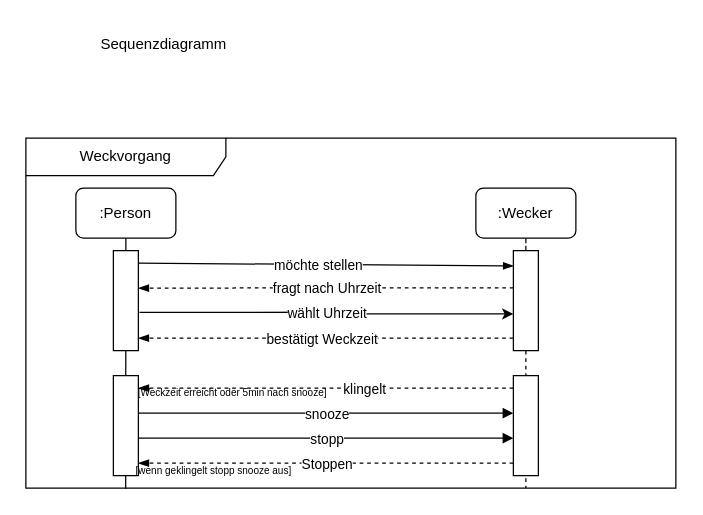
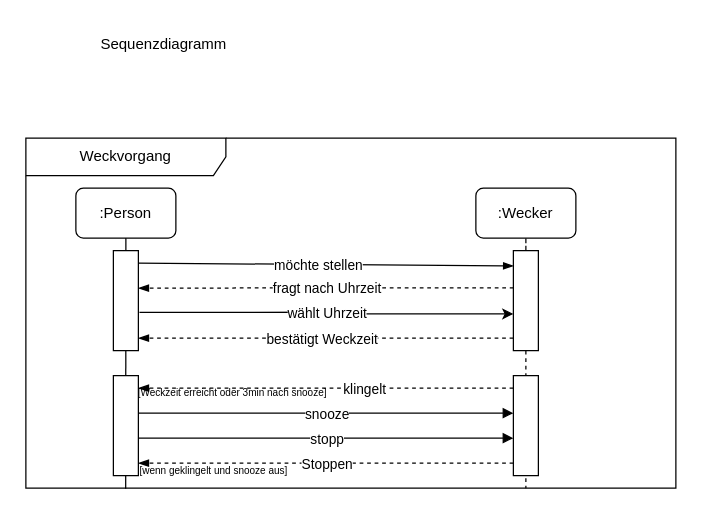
  <mxCell id="0" />
  <mxCell id="1" parent="0" />
  <mxCell id="2" value="Weckvorgang" style="shape=umlFrame;whiteSpace=wrap;html=1;pointerEvents=0;recursiveResize=0;container=1;collapsible=0;width=160;" vertex="1" parent="1"><mxGeometry x="20" y="110" width="520" height="280" as="geometry" /></mxCell>
  <mxCell id="3" value=":Person" style="whiteSpace=wrap;html=1;rounded=1;" vertex="1" parent="2"><mxGeometry x="40" y="40" width="80" height="40" as="geometry" /></mxCell>
  <mxCell id="4" value="" style="edgeStyle=orthogonalEdgeStyle;rounded=0;orthogonalLoop=1;jettySize=auto;html=1;endArrow=none;endFill=0;entryX=0.5;entryY=0;entryDx=0;entryDy=0;dashed=1;" edge="1" parent="2" source="5" target="13"><mxGeometry relative="1" as="geometry" /></mxCell>
  <mxCell id="5" value=":Wecker" style="whiteSpace=wrap;html=1;rounded=1;" vertex="1" parent="2"><mxGeometry x="360" y="40" width="80" height="40" as="geometry" /></mxCell>
  <mxCell id="6" value="" style="endArrow=none;dashed=0;html=1;rounded=0;exitX=0.5;exitY=1;exitDx=0;exitDy=0;entryX=-0.001;entryY=1.017;entryDx=0;entryDy=0;entryPerimeter=0;" edge="1" parent="2" source="3" target="29"><mxGeometry width="50" height="50" relative="1" as="geometry"><mxPoint x="230" y="110" as="sourcePoint" /><mxPoint x="280" y="60" as="targetPoint" /></mxGeometry></mxCell>
  <mxCell id="7" value="" style="endArrow=none;dashed=1;html=1;rounded=0;" edge="1" parent="2" source="13"><mxGeometry width="50" height="50" relative="1" as="geometry"><mxPoint x="400" y="80" as="sourcePoint" /><mxPoint x="400" y="280" as="targetPoint" /></mxGeometry></mxCell>
  <mxCell id="8" style="edgeStyle=orthogonalEdgeStyle;rounded=0;orthogonalLoop=1;jettySize=auto;html=1;exitX=0.971;exitY=0.635;exitDx=0;exitDy=0;entryX=-0.073;entryY=0.651;entryDx=0;entryDy=0;exitPerimeter=0;entryPerimeter=0;" edge="1" parent="2"><mxGeometry relative="1" as="geometry"><mxPoint x="90.88" y="139.34" as="sourcePoint" /><mxPoint x="390.0" y="140.62" as="targetPoint" /><Array as="points"><mxPoint x="241" y="139" /><mxPoint x="391" y="140" /></Array></mxGeometry></mxCell>
  <mxCell id="9" value="wählt Uhrzeit" style="edgeLabel;html=1;align=center;verticalAlign=middle;resizable=0;points=[];" vertex="1" connectable="0" parent="8"><mxGeometry x="0.003" y="1" relative="1" as="geometry"><mxPoint as="offset" /></mxGeometry></mxCell>
  <mxCell id="10" value="" style="whiteSpace=wrap;html=1;" vertex="1" parent="2"><mxGeometry x="70" y="90" width="20" height="80" as="geometry" /></mxCell>
  <mxCell id="11" style="edgeStyle=orthogonalEdgeStyle;rounded=0;orthogonalLoop=1;jettySize=auto;html=1;exitX=0.006;exitY=0.373;exitDx=0;exitDy=0;dashed=1;endArrow=blockThin;endFill=1;exitPerimeter=0;" edge="1" parent="2" source="13"><mxGeometry relative="1" as="geometry"><mxPoint x="90" y="120" as="targetPoint" /><Array as="points"><mxPoint x="240" y="120" /></Array></mxGeometry></mxCell>
  <mxCell id="12" value="fragt nach Uhrzeit" style="edgeLabel;html=1;align=center;verticalAlign=middle;resizable=0;points=[];" vertex="1" connectable="0" parent="11"><mxGeometry x="0.028" y="-2" relative="1" as="geometry"><mxPoint x="4" y="2" as="offset" /></mxGeometry></mxCell>
  <mxCell id="13" value="" style="whiteSpace=wrap;html=1;" vertex="1" parent="2"><mxGeometry x="390" y="90" width="20" height="80" as="geometry" /></mxCell>
  <mxCell id="14" value="" style="endArrow=blockThin;html=1;rounded=0;endFill=1;entryX=0.014;entryY=0.153;entryDx=0;entryDy=0;entryPerimeter=0;" edge="1" parent="2" target="13"><mxGeometry width="50" height="50" relative="1" as="geometry"><mxPoint x="90" y="100" as="sourcePoint" /><mxPoint x="390" y="100" as="targetPoint" /></mxGeometry></mxCell>
  <mxCell id="15" value="möchte stellen" style="edgeLabel;html=1;align=center;verticalAlign=middle;resizable=0;points=[];" vertex="1" connectable="0" parent="14"><mxGeometry x="-0.038" relative="1" as="geometry"><mxPoint as="offset" /></mxGeometry></mxCell>
  <mxCell id="16" style="edgeStyle=orthogonalEdgeStyle;rounded=0;orthogonalLoop=1;jettySize=auto;html=1;exitX=0.006;exitY=0.373;exitDx=0;exitDy=0;dashed=1;endArrow=blockThin;endFill=1;exitPerimeter=0;" edge="1" parent="2"><mxGeometry relative="1" as="geometry"><mxPoint x="390" y="160" as="sourcePoint" /><mxPoint x="90" y="160" as="targetPoint" /><Array as="points"><mxPoint x="240" y="160" /></Array></mxGeometry></mxCell>
  <mxCell id="17" value="bestätigt Weckzeit" style="edgeLabel;html=1;align=center;verticalAlign=middle;resizable=0;points=[];" vertex="1" connectable="0" parent="16"><mxGeometry x="0.028" y="-2" relative="1" as="geometry"><mxPoint y="2" as="offset" /></mxGeometry></mxCell>
  <mxCell id="18" style="edgeStyle=orthogonalEdgeStyle;rounded=0;orthogonalLoop=1;jettySize=auto;html=1;entryX=0;entryY=0.5;entryDx=0;entryDy=0;endArrow=block;endFill=1;" edge="1" parent="2"><mxGeometry relative="1" as="geometry"><mxPoint x="90" y="220" as="sourcePoint" /><mxPoint x="390" y="220" as="targetPoint" /></mxGeometry></mxCell>
  <mxCell id="19" value="snooze" style="edgeLabel;html=1;align=center;verticalAlign=middle;resizable=0;points=[];" vertex="1" connectable="0" parent="18"><mxGeometry x="0.002" relative="1" as="geometry"><mxPoint as="offset" /></mxGeometry></mxCell>
  <mxCell id="20" value="" style="whiteSpace=wrap;html=1;" vertex="1" parent="2"><mxGeometry x="70" y="190" width="20" height="80" as="geometry" /></mxCell>
  <mxCell id="21" style="edgeStyle=orthogonalEdgeStyle;rounded=0;orthogonalLoop=1;jettySize=auto;html=1;exitX=0;exitY=0.25;exitDx=0;exitDy=0;entryX=1;entryY=0.25;entryDx=0;entryDy=0;dashed=1;endArrow=blockThin;endFill=1;" edge="1" parent="2"><mxGeometry relative="1" as="geometry"><mxPoint x="390" y="200" as="sourcePoint" /><mxPoint x="90" y="200" as="targetPoint" /></mxGeometry></mxCell>
  <mxCell id="22" value="klingelt" style="edgeLabel;html=1;align=center;verticalAlign=middle;resizable=0;points=[];" vertex="1" connectable="0" parent="21"><mxGeometry x="0.005" y="1" relative="1" as="geometry"><mxPoint x="31" y="-1" as="offset" /></mxGeometry></mxCell>
  <mxCell id="23" value="" style="whiteSpace=wrap;html=1;" vertex="1" parent="2"><mxGeometry x="390" y="190" width="20" height="80" as="geometry" /></mxCell>
- <mxCell id="24" value="&lt;font style=&quot;font-size: 8px;&quot;&gt;[Weckzeit erreicht oder 5min nach snooze]&lt;/font&gt;" style="text;html=1;align=center;verticalAlign=middle;resizable=0;points=[];autosize=1;strokeColor=none;fillColor=none;" vertex="1" parent="2"><mxGeometry x="80" y="188" width="170" height="30" as="geometry" /></mxCell>
+ <mxCell id="24" value="&lt;font style=&quot;font-size: 8px;&quot;&gt;[Weckzeit erreicht oder 3min nach snooze]&lt;/font&gt;" style="text;html=1;align=center;verticalAlign=middle;resizable=0;points=[];autosize=1;strokeColor=none;fillColor=none;" vertex="1" parent="2"><mxGeometry x="80" y="188" width="170" height="30" as="geometry" /></mxCell>
  <mxCell id="25" style="edgeStyle=orthogonalEdgeStyle;rounded=0;orthogonalLoop=1;jettySize=auto;html=1;exitX=0;exitY=0.25;exitDx=0;exitDy=0;entryX=1;entryY=0.25;entryDx=0;entryDy=0;dashed=1;endArrow=blockThin;endFill=1;" edge="1" parent="2"><mxGeometry relative="1" as="geometry"><mxPoint x="390" y="260" as="sourcePoint" /><mxPoint x="90" y="260" as="targetPoint" /></mxGeometry></mxCell>
  <mxCell id="26" value="Stoppen" style="edgeLabel;html=1;align=center;verticalAlign=middle;resizable=0;points=[];" vertex="1" connectable="0" parent="25"><mxGeometry x="0.005" y="1" relative="1" as="geometry"><mxPoint x="1" y="-1" as="offset" /></mxGeometry></mxCell>
  <mxCell id="27" style="edgeStyle=orthogonalEdgeStyle;rounded=0;orthogonalLoop=1;jettySize=auto;html=1;entryX=0;entryY=0.5;entryDx=0;entryDy=0;endArrow=block;endFill=1;" edge="1" parent="2"><mxGeometry relative="1" as="geometry"><mxPoint x="90" y="240" as="sourcePoint" /><mxPoint x="390" y="240" as="targetPoint" /></mxGeometry></mxCell>
  <mxCell id="28" value="stopp" style="edgeLabel;html=1;align=center;verticalAlign=middle;resizable=0;points=[];" vertex="1" connectable="0" parent="27"><mxGeometry x="0.002" relative="1" as="geometry"><mxPoint as="offset" /></mxGeometry></mxCell>
- <mxCell id="29" value="&lt;font style=&quot;font-size: 8px;&quot;&gt;[wenn geklingelt stopp snooze aus]&lt;/font&gt;" style="text;html=1;align=center;verticalAlign=middle;resizable=0;points=[];autosize=1;strokeColor=none;fillColor=none;" vertex="1" parent="2"><mxGeometry x="80" y="250" width="140" height="30" as="geometry" /></mxCell>
+ <mxCell id="29" value="&lt;font style=&quot;font-size: 8px;&quot;&gt;[wenn geklingelt und snooze aus]&lt;/font&gt;" style="text;html=1;align=center;verticalAlign=middle;resizable=0;points=[];autosize=1;strokeColor=none;fillColor=none;" vertex="1" parent="2"><mxGeometry x="80" y="250" width="140" height="30" as="geometry" /></mxCell>
  <mxCell id="30" value="Sequenzdiagramm" style="text;html=1;align=center;verticalAlign=middle;resizable=0;points=[];autosize=1;strokeColor=none;fillColor=none;" vertex="1" parent="1"><mxGeometry x="70" y="20" width="120" height="30" as="geometry" /></mxCell>
